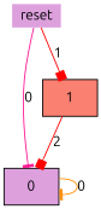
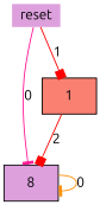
  digraph {
    fontname=Ubuntu
    node [fillcolor=plum fontname=Ubuntu shape=rectangle style=filled]
    edge [arrowhead=tee color=red fontname=Ubuntu]
    reset [height=0 shape=none width=0]
-   0
+   0 [label=8]
    1 [fillcolor=salmon]
    reset -> 0 [color=deeppink label=0]
    reset -> 1 [arrowhead=box label=1]
    0 -> 0 [color=darkorange label=0]
    1 -> 0 [arrowhead=box label=2]
  }
